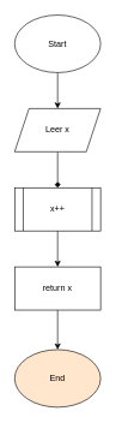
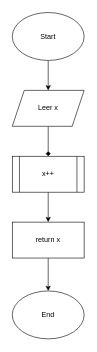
  <mxCell id="0" />
  <mxCell id="1" parent="0" />
  <mxCell id="2" style="edgeStyle=orthogonalEdgeStyle;rounded=0;orthogonalLoop=1;jettySize=auto;html=1;exitX=0.5;exitY=1;exitDx=0;exitDy=0;entryX=0.5;entryY=0;entryDx=0;entryDy=0;" edge="1" parent="1" source="3" target="5"><mxGeometry relative="1" as="geometry" /></mxCell>
  <mxCell id="3" value="Start" style="ellipse;whiteSpace=wrap;html=1;" vertex="1" parent="1"><mxGeometry x="20" y="20" width="120" height="80" as="geometry" /></mxCell>
  <mxCell id="4" style="edgeStyle=orthogonalEdgeStyle;rounded=0;orthogonalLoop=1;jettySize=auto;html=1;exitX=0.5;exitY=1;exitDx=0;exitDy=0;entryX=0.5;entryY=0;entryDx=0;entryDy=0;endArrow=diamond;" edge="1" parent="1" source="5" target="7"><mxGeometry relative="1" as="geometry" /></mxCell>
  <mxCell id="5" value="Leer x" style="shape=parallelogram;perimeter=parallelogramPerimeter;whiteSpace=wrap;html=1;fixedSize=1;" vertex="1" parent="1"><mxGeometry x="20" y="150" width="120" height="60" as="geometry" /></mxCell>
  <mxCell id="6" style="edgeStyle=orthogonalEdgeStyle;rounded=0;orthogonalLoop=1;jettySize=auto;html=1;exitX=0.5;exitY=1;exitDx=0;exitDy=0;entryX=0.5;entryY=0;entryDx=0;entryDy=0;" edge="1" parent="1" source="7" target="9"><mxGeometry relative="1" as="geometry" /></mxCell>
  <mxCell id="7" value="x++" style="shape=process;whiteSpace=wrap;html=1;backgroundOutline=1;" vertex="1" parent="1"><mxGeometry x="20" y="260" width="120" height="60" as="geometry" /></mxCell>
  <mxCell id="8" style="edgeStyle=orthogonalEdgeStyle;rounded=0;orthogonalLoop=1;jettySize=auto;html=1;exitX=0.5;exitY=1;exitDx=0;exitDy=0;entryX=0.5;entryY=0;entryDx=0;entryDy=0;" edge="1" parent="1" source="9" target="10"><mxGeometry relative="1" as="geometry" /></mxCell>
  <mxCell id="9" value="return x" style="rounded=0;whiteSpace=wrap;html=1;" vertex="1" parent="1"><mxGeometry x="20" y="370" width="120" height="60" as="geometry" /></mxCell>
- <mxCell id="10" value="End" style="ellipse;whiteSpace=wrap;html=1;fillColor=#ffe6cc;" vertex="1" parent="1"><mxGeometry x="20" y="485" width="120" height="80" as="geometry" /></mxCell>
+ <mxCell id="10" value="End" style="ellipse;whiteSpace=wrap;html=1;" vertex="1" parent="1"><mxGeometry x="20" y="485" width="120" height="80" as="geometry" /></mxCell>
